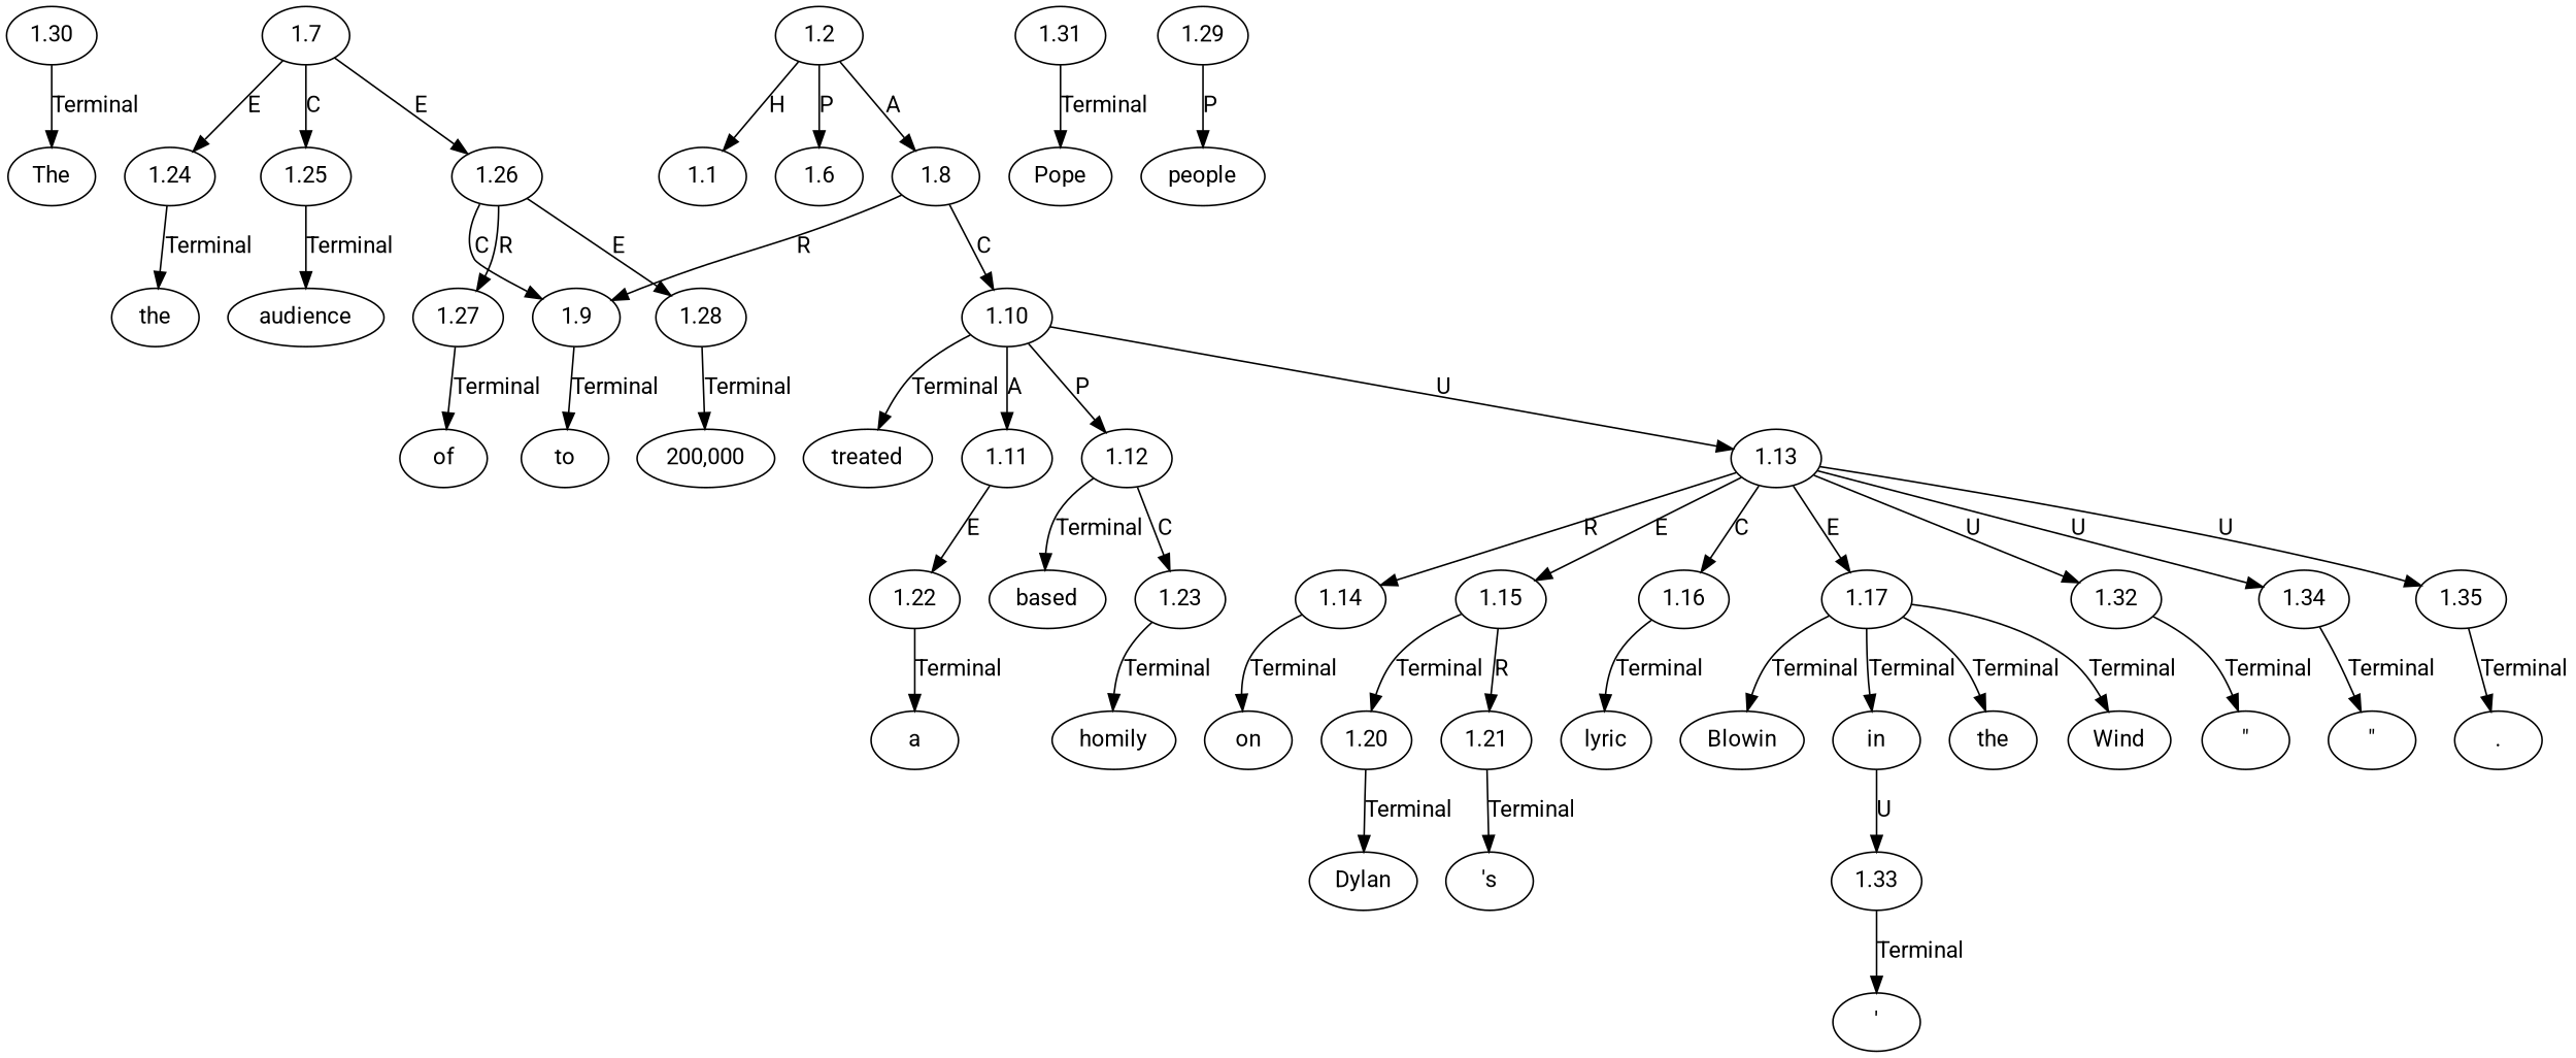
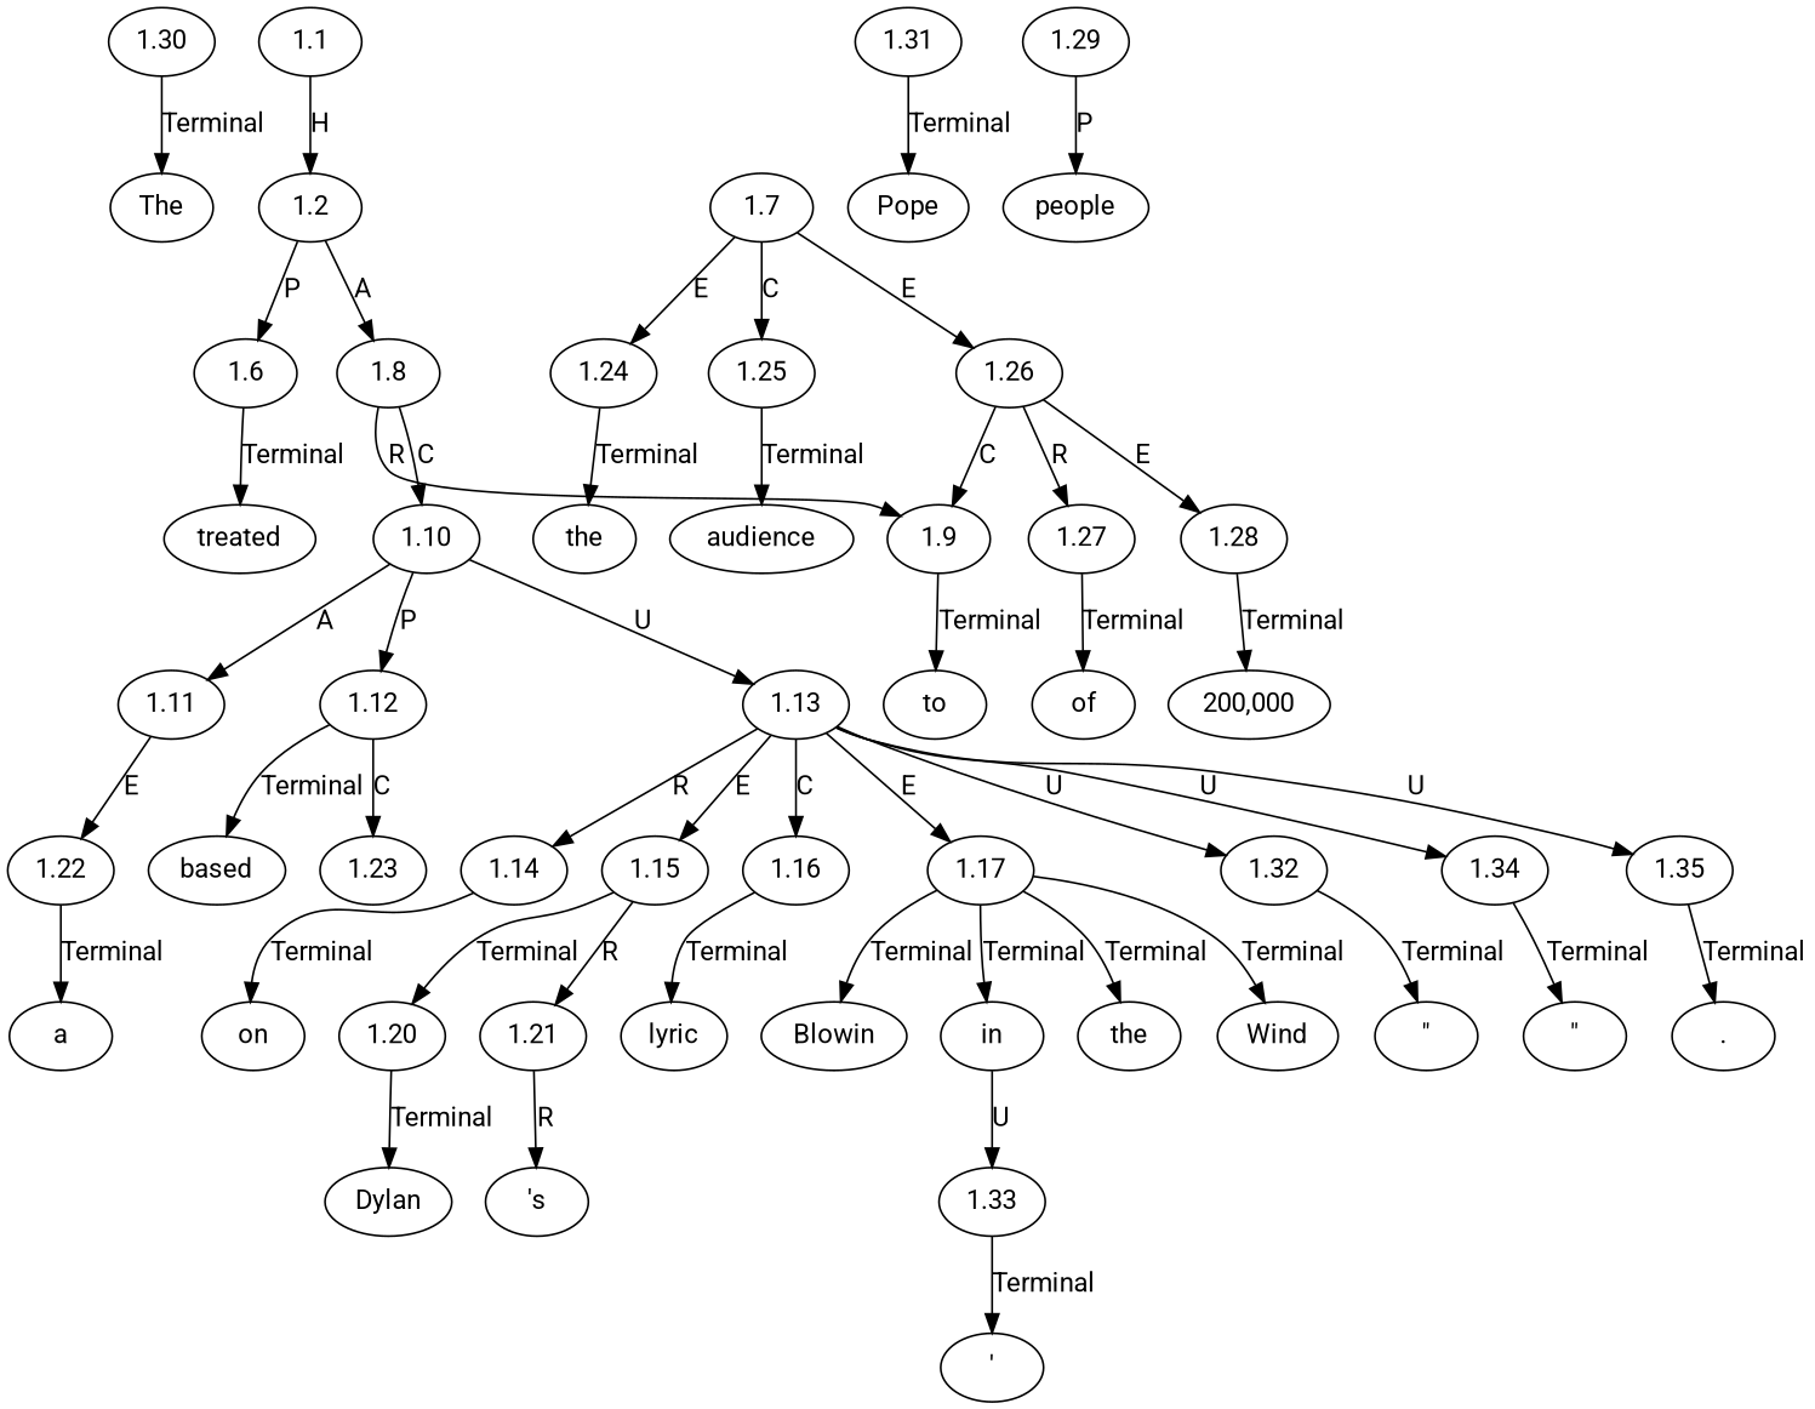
  digraph {
    fontname=Roboto
    node [fontname=Roboto ordering=out]
    edge [fontname=Roboto ordering=out]
    n1 [label=The]
    n2 [label=a]
-   n3 [label=homily]
    n4 [label=based]
    n5 [label=on]
    n6 [label=Dylan]
    n7 [label="'s"]
    n8 [label=lyric]
    n9 [label="\""]
    n10 [label=Blowin]
    n11 [label="'"]
    n12 [label=Pope]
    n13 [label=in]
    n14 [label=1.33]
    n15 [label=the]
    n16 [label=Wind]
    n17 [label="\""]
    n18 [label="."]
    n19 [label=treated]
    n20 [label=the]
    n21 [label=audience]
    n22 [label=of]
    n23 [label="200,000"]
    n24 [label=people]
    n25 [label=to]
    n26 [label=1.1]
    n27 [label=1.2]
    n28 [label=1.6]
    n29 [label=1.8]
    n30 [label=1.7]
    n31 [label=1.24]
    n32 [label=1.25]
    n33 [label=1.26]
    n34 [label=1.9]
    n35 [label=1.10]
    n36 [label=1.30]
    n37 [label=1.31]
    n38 [label=1.27]
    n39 [label=1.28]
    n40 [label=1.11]
    n41 [label=1.12]
    n42 [label=1.13]
    n43 [label=1.22]
    n44 [label=1.23]
    n45 [label=1.14]
    n46 [label=1.15]
    n47 [label=1.16]
    n48 [label=1.17]
    n49 [label=1.32]
    n50 [label=1.34]
    n51 [label=1.35]
    n52 [label=1.20]
    n53 [label=1.21]
    n54 [label=1.29]
    n13 -> n14 [label=U]
    n14 -> n11 [label=Terminal]
-   n27 -> n26 [label=H]
+   n26 -> n27 [label=H]
    n27 -> n28 [label=P]
    n27 -> n29 [label=A]
-   n35 -> n19 [label=Terminal]
+   n28 -> n19 [label=Terminal]
    n29 -> n34 [label=R]
    n29 -> n35 [label=C]
    n30 -> n31 [label=E]
    n30 -> n32 [label=C]
    n30 -> n33 [label=E]
    n31 -> n20 [label=Terminal]
    n32 -> n21 [label=Terminal]
    n33 -> n34 [label=C]
    n33 -> n38 [label=R]
    n33 -> n39 [label=E]
    n34 -> n25 [label=Terminal]
    n35 -> n40 [label=A]
    n35 -> n41 [label=P]
    n35 -> n42 [label=U]
    n36 -> n1 [label=Terminal]
    n37 -> n12 [label=Terminal]
    n38 -> n22 [label=Terminal]
    n39 -> n23 [label=Terminal]
    n40 -> n43 [label=E]
    n41 -> n4 [label=Terminal]
    n41 -> n44 [label=C]
    n42 -> n45 [label=R]
    n42 -> n46 [label=E]
    n42 -> n47 [label=C]
    n42 -> n48 [label=E]
    n42 -> n49 [label=U]
    n42 -> n50 [label=U]
    n42 -> n51 [label=U]
    n43 -> n2 [label=Terminal]
-   n44 -> n3 [label=Terminal]
    n45 -> n5 [label=Terminal]
    n46 -> n52 [label=Terminal]
    n46 -> n53 [label=R]
    n47 -> n8 [label=Terminal]
    n48 -> n10 [label=Terminal]
    n48 -> n13 [label=Terminal]
    n48 -> n15 [label=Terminal]
    n48 -> n16 [label=Terminal]
    n49 -> n9 [label=Terminal]
    n50 -> n17 [label=Terminal]
    n51 -> n18 [label=Terminal]
    n52 -> n6 [label=Terminal]
-   n53 -> n7 [label=Terminal]
+   n53 -> n7 [label=R]
    n54 -> n24 [label=P]
  }
